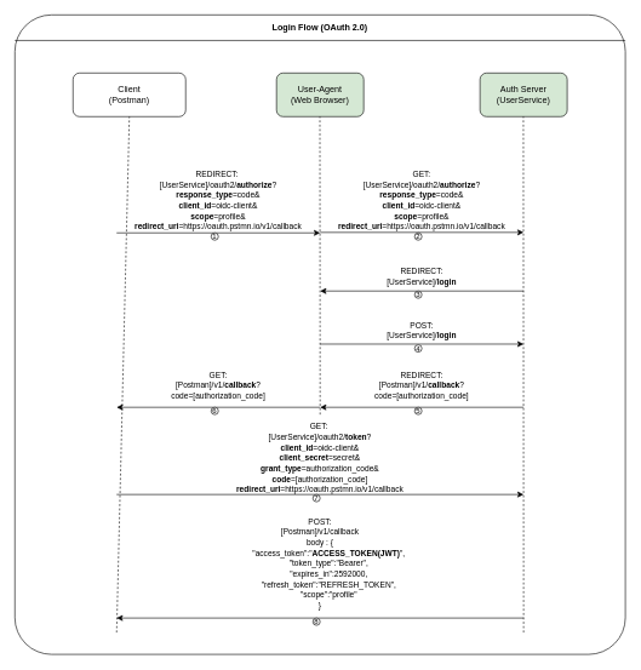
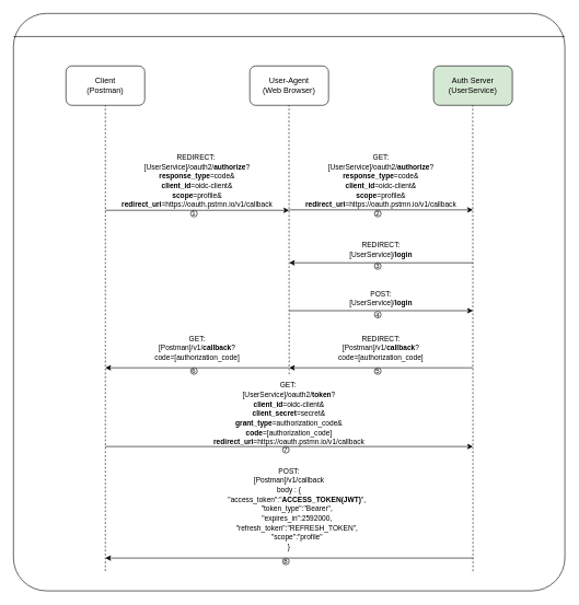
  <mxCell id="0" />
  <mxCell id="1" parent="0" />
  <mxCell id="2" value="" style="group;movable=1;resizable=1;rotatable=1;deletable=1;editable=1;locked=0;connectable=1;" parent="1" vertex="1" connectable="0"><mxGeometry x="20" y="20" width="840" height="880" as="geometry" /></mxCell>
  <mxCell id="3" value="" style="rounded=1;whiteSpace=wrap;html=1;container=0;arcSize=6;" parent="2" vertex="1"><mxGeometry width="840.0" height="880" as="geometry" /></mxCell>
  <mxCell id="4" value="" style="endArrow=none;html=1;rounded=0;exitX=0;exitY=0.25;exitDx=0;exitDy=0;entryX=1;entryY=0.25;entryDx=0;entryDy=0;" parent="2" edge="1"><mxGeometry width="50" height="50" relative="1" as="geometry"><mxPoint y="35.203" as="sourcePoint" /><mxPoint x="840.0" y="35.203" as="targetPoint" /></mxGeometry></mxCell>
- <mxCell id="5" value="&lt;b&gt;&lt;font style=&quot;font-size: 12px;&quot;&gt;Login Flow (OAuth 2.0)&lt;/font&gt;&lt;/b&gt;" style="text;html=1;align=center;verticalAlign=middle;whiteSpace=wrap;rounded=0;fontSize=8;container=0;" parent="2" vertex="1"><mxGeometry width="840" height="35.2" as="geometry" /></mxCell>
- <mxCell id="6" value="Client&lt;div&gt;(Postman)&lt;/div&gt;" style="rounded=1;whiteSpace=wrap;html=1;" parent="1" vertex="1"><mxGeometry x="100" y="100" width="155" height="60" as="geometry" /></mxCell>
- <mxCell id="7" value="User-Agent&lt;div&gt;(Web Browser)&lt;/div&gt;" style="rounded=1;whiteSpace=wrap;html=1;fillColor=#d5e8d4;" parent="1" vertex="1"><mxGeometry x="380" y="100" width="120" height="60" as="geometry" /></mxCell>
+ <mxCell id="6" value="Client&lt;div&gt;(Postman)&lt;/div&gt;" style="rounded=1;whiteSpace=wrap;html=1;" parent="1" vertex="1"><mxGeometry x="100" y="100" width="120" height="60" as="geometry" /></mxCell>
+ <mxCell id="7" value="User-Agent&lt;div&gt;(Web Browser)&lt;/div&gt;" style="rounded=1;whiteSpace=wrap;html=1;" parent="1" vertex="1"><mxGeometry x="380" y="100" width="120" height="60" as="geometry" /></mxCell>
  <mxCell id="8" value="&lt;span style=&quot;font-size: 11px; text-wrap: nowrap; background-color: rgb(255, 255, 255);&quot;&gt;REDIRECT:&amp;nbsp;&lt;/span&gt;&lt;div&gt;&lt;span style=&quot;font-size: 11px; text-wrap: nowrap; background-color: rgb(255, 255, 255);&quot;&gt;[UserService]/oauth2/&lt;b&gt;authorize&lt;/b&gt;?&lt;/span&gt;&lt;div&gt;&lt;span style=&quot;background-color: transparent; font-size: 11px; text-wrap: nowrap;&quot;&gt;&lt;b&gt;response_type&lt;/b&gt;=code&amp;amp;&lt;/span&gt;&lt;/div&gt;&lt;div&gt;&lt;span style=&quot;font-size: 11px; background-color: transparent; color: light-dark(rgb(0, 0, 0), rgb(255, 255, 255));&quot;&gt;&lt;b&gt;client_id&lt;/b&gt;=oidc-client&amp;amp;&lt;/span&gt;&lt;/div&gt;&lt;div&gt;&lt;span style=&quot;font-size: 11px; background-color: transparent; color: light-dark(rgb(0, 0, 0), rgb(255, 255, 255));&quot;&gt;&lt;b&gt;scope&lt;/b&gt;=profile&amp;amp;&lt;/span&gt;&lt;/div&gt;&lt;div&gt;&lt;span style=&quot;font-size: 11px; background-color: transparent; color: light-dark(rgb(0, 0, 0), rgb(255, 255, 255));&quot;&gt;&lt;b&gt;redirect_uri&lt;/b&gt;=&lt;/span&gt;&lt;span style=&quot;background-color: transparent; font-size: 11px;&quot;&gt;https://oauth.pstmn.io/v1/callback&lt;/span&gt;&lt;/div&gt;&lt;/div&gt;" style="text;html=1;align=center;verticalAlign=middle;whiteSpace=wrap;rounded=0;rotation=0;" parent="1" vertex="1"><mxGeometry x="160" y="230" width="280" height="90" as="geometry" /></mxCell>
  <mxCell id="9" value="" style="endArrow=none;dashed=1;html=1;rounded=0;entryX=0.5;entryY=1;entryDx=0;entryDy=0;" parent="1" target="6" edge="1"><mxGeometry width="50" height="50" relative="1" as="geometry"><mxPoint x="160" y="870" as="sourcePoint" /><mxPoint x="190" y="250" as="targetPoint" /></mxGeometry></mxCell>
  <mxCell id="10" value="" style="endArrow=none;dashed=1;html=1;rounded=0;entryX=0.5;entryY=1;entryDx=0;entryDy=0;" parent="1" edge="1"><mxGeometry width="50" height="50" relative="1" as="geometry"><mxPoint x="440" y="570" as="sourcePoint" /><mxPoint x="439.68" y="160" as="targetPoint" /></mxGeometry></mxCell>
  <mxCell id="11" value="" style="endArrow=classic;html=1;rounded=0;" parent="1" edge="1"><mxGeometry width="50" height="50" relative="1" as="geometry"><mxPoint x="160" y="320" as="sourcePoint" /><mxPoint x="440" y="320" as="targetPoint" /></mxGeometry></mxCell>
  <mxCell id="12" value="Auth Server&lt;div&gt;(UserService)&lt;/div&gt;" style="rounded=1;whiteSpace=wrap;html=1;fillColor=#d5e8d4;" parent="1" vertex="1"><mxGeometry x="660" y="100" width="120" height="60" as="geometry" /></mxCell>
  <mxCell id="13" value="" style="endArrow=none;dashed=1;html=1;rounded=0;entryX=0.5;entryY=1;entryDx=0;entryDy=0;" parent="1" edge="1"><mxGeometry width="50" height="50" relative="1" as="geometry"><mxPoint x="720" y="870" as="sourcePoint" /><mxPoint x="719.68" y="160" as="targetPoint" /></mxGeometry></mxCell>
  <mxCell id="14" value="" style="endArrow=classic;html=1;rounded=0;" parent="1" edge="1"><mxGeometry width="50" height="50" relative="1" as="geometry"><mxPoint x="440" y="319.35" as="sourcePoint" /><mxPoint x="720" y="319.35" as="targetPoint" /></mxGeometry></mxCell>
  <mxCell id="15" value="&lt;div&gt;&lt;span style=&quot;font-size: 11px; text-wrap: nowrap; background-color: rgb(255, 255, 255);&quot;&gt;GET:&lt;/span&gt;&lt;/div&gt;&lt;span style=&quot;font-size: 11px; text-wrap: nowrap; background-color: rgb(255, 255, 255);&quot;&gt;[UserService]/oauth2/&lt;b&gt;authorize&lt;/b&gt;?&lt;/span&gt;&lt;div&gt;&lt;span style=&quot;background-color: transparent; font-size: 11px; text-wrap: nowrap;&quot;&gt;&lt;b&gt;response_type&lt;/b&gt;=code&amp;amp;&lt;/span&gt;&lt;/div&gt;&lt;div&gt;&lt;span style=&quot;font-size: 11px; background-color: transparent; color: light-dark(rgb(0, 0, 0), rgb(255, 255, 255));&quot;&gt;&lt;b&gt;client_id&lt;/b&gt;=oidc-client&amp;amp;&lt;/span&gt;&lt;/div&gt;&lt;div&gt;&lt;span style=&quot;font-size: 11px; background-color: transparent; color: light-dark(rgb(0, 0, 0), rgb(255, 255, 255));&quot;&gt;&lt;b&gt;scope&lt;/b&gt;=profile&amp;amp;&lt;/span&gt;&lt;/div&gt;&lt;div&gt;&lt;span style=&quot;font-size: 11px; background-color: transparent; color: light-dark(rgb(0, 0, 0), rgb(255, 255, 255));&quot;&gt;&lt;b&gt;redirect_uri&lt;/b&gt;=&lt;/span&gt;&lt;span style=&quot;background-color: transparent; font-size: 11px;&quot;&gt;https://oauth.pstmn.io/v1/callback&lt;/span&gt;&lt;/div&gt;" style="text;html=1;align=center;verticalAlign=middle;whiteSpace=wrap;rounded=0;rotation=0;" parent="1" vertex="1"><mxGeometry x="440" y="230" width="280" height="90" as="geometry" /></mxCell>
  <mxCell id="16" value="" style="endArrow=classic;html=1;rounded=0;" parent="1" edge="1"><mxGeometry width="50" height="50" relative="1" as="geometry"><mxPoint x="720" y="400" as="sourcePoint" /><mxPoint x="440" y="400" as="targetPoint" /></mxGeometry></mxCell>
  <mxCell id="17" value="&lt;div&gt;&lt;span style=&quot;font-size: 11px; text-wrap: nowrap; background-color: rgb(255, 255, 255);&quot;&gt;REDIRECT:&lt;/span&gt;&lt;/div&gt;&lt;span style=&quot;font-size: 11px; text-wrap: nowrap; background-color: rgb(255, 255, 255);&quot;&gt;[UserService]/&lt;b&gt;login&lt;/b&gt;&lt;/span&gt;" style="text;html=1;align=center;verticalAlign=middle;whiteSpace=wrap;rounded=0;rotation=0;" parent="1" vertex="1"><mxGeometry x="440" y="360" width="280" height="40" as="geometry" /></mxCell>
  <mxCell id="18" value="&lt;div&gt;&lt;span style=&quot;font-size: 11px; text-wrap: nowrap; background-color: rgb(255, 255, 255);&quot;&gt;POST:&lt;/span&gt;&lt;/div&gt;&lt;span style=&quot;font-size: 11px; text-wrap: nowrap; background-color: rgb(255, 255, 255);&quot;&gt;[UserService]/&lt;b&gt;login&lt;/b&gt;&lt;/span&gt;" style="text;html=1;align=center;verticalAlign=middle;whiteSpace=wrap;rounded=0;rotation=0;" parent="1" vertex="1"><mxGeometry x="440" y="434" width="280" height="40" as="geometry" /></mxCell>
  <mxCell id="19" value="" style="endArrow=classic;html=1;rounded=0;" parent="1" edge="1"><mxGeometry width="50" height="50" relative="1" as="geometry"><mxPoint x="440" y="473" as="sourcePoint" /><mxPoint x="720" y="473" as="targetPoint" /></mxGeometry></mxCell>
  <mxCell id="20" value="&lt;div&gt;&lt;span style=&quot;font-size: 11px; text-wrap: nowrap; background-color: rgb(255, 255, 255);&quot;&gt;REDIRECT:&lt;/span&gt;&lt;/div&gt;&lt;span style=&quot;font-size: 11px; text-wrap: nowrap; background-color: rgb(255, 255, 255);&quot;&gt;[Postman]/v1/&lt;b&gt;callback&lt;/b&gt;?&lt;/span&gt;&lt;div&gt;&lt;span style=&quot;font-size: 11px; text-wrap: nowrap; background-color: rgb(255, 255, 255);&quot;&gt;code=[authorization_code]&lt;/span&gt;&lt;/div&gt;" style="text;html=1;align=center;verticalAlign=middle;whiteSpace=wrap;rounded=0;rotation=0;" parent="1" vertex="1"><mxGeometry x="440" y="510" width="280" height="40" as="geometry" /></mxCell>
  <mxCell id="21" value="" style="endArrow=classic;html=1;rounded=0;" parent="1" edge="1"><mxGeometry width="50" height="50" relative="1" as="geometry"><mxPoint x="720" y="560" as="sourcePoint" /><mxPoint x="440" y="560" as="targetPoint" /></mxGeometry></mxCell>
  <mxCell id="22" value="&lt;div&gt;&lt;span style=&quot;font-size: 11px; text-wrap: nowrap; background-color: rgb(255, 255, 255);&quot;&gt;GET:&lt;/span&gt;&lt;/div&gt;&lt;span style=&quot;font-size: 11px; text-wrap: nowrap; background-color: rgb(255, 255, 255);&quot;&gt;[Postman]/v1/&lt;b&gt;callback&lt;/b&gt;?&lt;/span&gt;&lt;div&gt;&lt;span style=&quot;font-size: 11px; text-wrap: nowrap; background-color: rgb(255, 255, 255);&quot;&gt;code=[authorization_code]&lt;/span&gt;&lt;/div&gt;" style="text;html=1;align=center;verticalAlign=middle;whiteSpace=wrap;rounded=0;rotation=0;" parent="1" vertex="1"><mxGeometry x="160" y="510" width="280" height="40" as="geometry" /></mxCell>
  <mxCell id="23" value="" style="endArrow=classic;html=1;rounded=0;" parent="1" edge="1"><mxGeometry width="50" height="50" relative="1" as="geometry"><mxPoint x="440" y="560" as="sourcePoint" /><mxPoint x="160" y="560" as="targetPoint" /></mxGeometry></mxCell>
  <mxCell id="24" value="&lt;span style=&quot;font-size: 11px; text-wrap: nowrap; background-color: rgb(255, 255, 255);&quot;&gt;GET:&amp;nbsp;&lt;/span&gt;&lt;div&gt;&lt;span style=&quot;font-size: 11px; text-wrap: nowrap; background-color: rgb(255, 255, 255);&quot;&gt;[UserService]/oauth2/&lt;b&gt;token&lt;/b&gt;?&lt;/span&gt;&lt;div&gt;&lt;span style=&quot;font-size: 11px; background-color: transparent; color: light-dark(rgb(0, 0, 0), rgb(255, 255, 255));&quot;&gt;&lt;b&gt;client_id&lt;/b&gt;=oidc-client&amp;amp;&lt;/span&gt;&lt;/div&gt;&lt;div&gt;&lt;span style=&quot;font-size: 11px; background-color: transparent; color: light-dark(rgb(0, 0, 0), rgb(255, 255, 255));&quot;&gt;&lt;b&gt;client_secret&lt;/b&gt;=secret&amp;amp;&lt;/span&gt;&lt;/div&gt;&lt;div&gt;&lt;div&gt;&lt;span style=&quot;background-color: transparent; font-size: 11px; text-wrap: nowrap;&quot;&gt;&lt;b&gt;grant_type&lt;/b&gt;=authorization_code&amp;amp;&lt;/span&gt;&lt;/div&gt;&lt;div&gt;&lt;span style=&quot;font-size: 11px; text-wrap: nowrap; background-color: rgb(255, 255, 255);&quot;&gt;&lt;b&gt;code&lt;/b&gt;=[authorization_code]&lt;/span&gt;&lt;/div&gt;&lt;/div&gt;&lt;div&gt;&lt;span style=&quot;font-size: 11px; background-color: transparent; color: light-dark(rgb(0, 0, 0), rgb(255, 255, 255));&quot;&gt;&lt;b&gt;redirect_uri&lt;/b&gt;=&lt;/span&gt;&lt;span style=&quot;background-color: transparent; font-size: 11px;&quot;&gt;https://oauth.pstmn.io/v1/callback&lt;/span&gt;&lt;/div&gt;&lt;/div&gt;" style="text;html=1;align=center;verticalAlign=middle;whiteSpace=wrap;rounded=0;rotation=0;" parent="1" vertex="1"><mxGeometry x="300" y="580" width="280" height="100" as="geometry" /></mxCell>
  <mxCell id="25" value="" style="endArrow=classic;html=1;rounded=0;" parent="1" edge="1"><mxGeometry width="50" height="50" relative="1" as="geometry"><mxPoint x="160" y="680" as="sourcePoint" /><mxPoint x="720" y="680" as="targetPoint" /></mxGeometry></mxCell>
  <mxCell id="26" value="&lt;div&gt;&lt;span style=&quot;font-size: 11px; text-wrap: nowrap; background-color: rgb(255, 255, 255);&quot;&gt;POST:&lt;/span&gt;&lt;/div&gt;&lt;span style=&quot;text-wrap: nowrap; font-size: 11px; background-color: rgb(255, 255, 255);&quot;&gt;[Postman]/v1/callback&lt;br&gt;&lt;/span&gt;&lt;div&gt;&lt;span style=&quot;text-wrap: nowrap; font-size: 11px; background-color: rgb(255, 255, 255);&quot;&gt;body :&amp;nbsp;&lt;/span&gt;&lt;span style=&quot;background-color: transparent; font-size: 11px; text-wrap: nowrap;&quot;&gt;{&lt;/span&gt;&lt;/div&gt;&lt;div&gt;&lt;span style=&quot;font-size: 11px; white-space-collapse: collapse;&quot;&gt;&lt;span style=&quot;white-space:pre&quot;&gt;&#09;&lt;/span&gt;&quot;access_token&quot;:&quot;&lt;b&gt;ACCESS_TOKEN(JWT)&lt;/b&gt;&quot;,&lt;/span&gt;&lt;/div&gt;&lt;div&gt;&lt;span style=&quot;font-size: 11px; white-space-collapse: collapse;&quot;&gt;&lt;span style=&quot;white-space:pre&quot;&gt;&#09;&lt;/span&gt;&quot;token_type&quot;:&quot;Bearer&quot;,&lt;/span&gt;&lt;/div&gt;&lt;div&gt;&lt;span style=&quot;font-size: 11px; white-space-collapse: collapse;&quot;&gt;&lt;span style=&quot;white-space:pre&quot;&gt;&#09;&lt;/span&gt;&quot;expires_in&quot;:2592000,&lt;/span&gt;&lt;/div&gt;&lt;div&gt;&lt;span style=&quot;font-size: 11px; white-space-collapse: collapse;&quot;&gt;&lt;span style=&quot;white-space:pre&quot;&gt;&#09;&lt;/span&gt;&quot;refresh_token&quot;:&quot;REFRESH_TOKEN&quot;,&lt;/span&gt;&lt;/div&gt;&lt;div&gt;&lt;span style=&quot;font-size: 11px; white-space-collapse: collapse;&quot;&gt;&lt;span style=&quot;white-space:pre&quot;&gt;&#09;&lt;/span&gt;&quot;scope&quot;:&quot;profile&quot;&lt;/span&gt;&lt;/div&gt;&lt;div&gt;&lt;span style=&quot;font-size: 11px; text-wrap: nowrap;&quot;&gt;}&lt;/span&gt;&lt;/div&gt;" style="text;html=1;align=center;verticalAlign=middle;whiteSpace=wrap;rounded=0;rotation=0;" parent="1" vertex="1"><mxGeometry x="300" y="710" width="280" height="130" as="geometry" /></mxCell>
  <mxCell id="27" value="" style="endArrow=classic;html=1;rounded=0;" parent="1" edge="1"><mxGeometry width="50" height="50" relative="1" as="geometry"><mxPoint x="720" y="850" as="sourcePoint" /><mxPoint x="160" y="850" as="targetPoint" /></mxGeometry></mxCell>
  <mxCell id="28" value="" style="group" parent="1" vertex="1" connectable="0"><mxGeometry x="290" y="320" width="10" height="10" as="geometry" /></mxCell>
  <mxCell id="29" value="" style="ellipse;whiteSpace=wrap;html=1;aspect=fixed;strokeWidth=1;" parent="28" vertex="1"><mxGeometry width="10" height="10" as="geometry" /></mxCell>
  <mxCell id="30" value="&lt;font style=&quot;font-size: 10px;&quot;&gt;1&lt;/font&gt;" style="text;html=1;align=center;verticalAlign=middle;whiteSpace=wrap;rounded=0;perimeter=ellipsePerimeter;" parent="28" vertex="1"><mxGeometry width="10" height="10" as="geometry" /></mxCell>
  <mxCell id="31" value="" style="group" parent="1" vertex="1" connectable="0"><mxGeometry x="570" y="320" width="10" height="10" as="geometry" /></mxCell>
  <mxCell id="32" value="" style="ellipse;whiteSpace=wrap;html=1;aspect=fixed;strokeWidth=1;" parent="31" vertex="1"><mxGeometry width="10" height="10" as="geometry" /></mxCell>
  <mxCell id="33" value="&lt;font style=&quot;font-size: 10px;&quot;&gt;2&lt;/font&gt;" style="text;html=1;align=center;verticalAlign=middle;whiteSpace=wrap;rounded=0;perimeter=ellipsePerimeter;" parent="31" vertex="1"><mxGeometry width="10" height="10" as="geometry" /></mxCell>
  <mxCell id="34" value="" style="group" parent="1" vertex="1" connectable="0"><mxGeometry x="570" y="400" width="10" height="10" as="geometry" /></mxCell>
  <mxCell id="35" value="" style="ellipse;whiteSpace=wrap;html=1;aspect=fixed;strokeWidth=1;" parent="34" vertex="1"><mxGeometry width="10" height="10" as="geometry" /></mxCell>
  <mxCell id="36" value="&lt;font style=&quot;font-size: 10px;&quot;&gt;3&lt;/font&gt;" style="text;html=1;align=center;verticalAlign=middle;whiteSpace=wrap;rounded=0;perimeter=ellipsePerimeter;" parent="34" vertex="1"><mxGeometry width="10" height="10" as="geometry" /></mxCell>
  <mxCell id="37" value="" style="group" parent="1" vertex="1" connectable="0"><mxGeometry x="570" y="474" width="10" height="10" as="geometry" /></mxCell>
  <mxCell id="38" value="" style="ellipse;whiteSpace=wrap;html=1;aspect=fixed;strokeWidth=1;" parent="37" vertex="1"><mxGeometry width="10" height="10" as="geometry" /></mxCell>
  <mxCell id="39" value="&lt;font style=&quot;font-size: 10px;&quot;&gt;4&lt;/font&gt;" style="text;html=1;align=center;verticalAlign=middle;whiteSpace=wrap;rounded=0;perimeter=ellipsePerimeter;" parent="37" vertex="1"><mxGeometry width="10" height="10" as="geometry" /></mxCell>
  <mxCell id="40" value="" style="group" parent="1" vertex="1" connectable="0"><mxGeometry x="570" y="560" width="10" height="10" as="geometry" /></mxCell>
  <mxCell id="41" value="" style="ellipse;whiteSpace=wrap;html=1;aspect=fixed;strokeWidth=1;" parent="40" vertex="1"><mxGeometry width="10" height="10" as="geometry" /></mxCell>
  <mxCell id="42" value="&lt;font style=&quot;font-size: 10px;&quot;&gt;5&lt;/font&gt;" style="text;html=1;align=center;verticalAlign=middle;whiteSpace=wrap;rounded=0;perimeter=ellipsePerimeter;" parent="40" vertex="1"><mxGeometry width="10" height="10" as="geometry" /></mxCell>
  <mxCell id="43" value="" style="group" parent="1" vertex="1" connectable="0"><mxGeometry x="290" y="560" width="10" height="10" as="geometry" /></mxCell>
  <mxCell id="44" value="" style="ellipse;whiteSpace=wrap;html=1;aspect=fixed;strokeWidth=1;" parent="43" vertex="1"><mxGeometry width="10" height="10" as="geometry" /></mxCell>
  <mxCell id="45" value="&lt;font style=&quot;font-size: 10px;&quot;&gt;6&lt;/font&gt;" style="text;html=1;align=center;verticalAlign=middle;whiteSpace=wrap;rounded=0;perimeter=ellipsePerimeter;" parent="43" vertex="1"><mxGeometry width="10" height="10" as="geometry" /></mxCell>
  <mxCell id="46" value="" style="group" parent="1" vertex="1" connectable="0"><mxGeometry x="430" y="680" width="10" height="10" as="geometry" /></mxCell>
  <mxCell id="47" value="" style="ellipse;whiteSpace=wrap;html=1;aspect=fixed;strokeWidth=1;" parent="46" vertex="1"><mxGeometry width="10" height="10" as="geometry" /></mxCell>
  <mxCell id="48" value="&lt;font style=&quot;font-size: 10px;&quot;&gt;7&lt;/font&gt;" style="text;html=1;align=center;verticalAlign=middle;whiteSpace=wrap;rounded=0;perimeter=ellipsePerimeter;" parent="46" vertex="1"><mxGeometry width="10" height="10" as="geometry" /></mxCell>
  <mxCell id="49" value="" style="group" parent="1" vertex="1" connectable="0"><mxGeometry x="430" y="850" width="10" height="10" as="geometry" /></mxCell>
  <mxCell id="50" value="" style="ellipse;whiteSpace=wrap;html=1;aspect=fixed;strokeWidth=1;" parent="49" vertex="1"><mxGeometry width="10" height="10" as="geometry" /></mxCell>
  <mxCell id="51" value="&lt;font style=&quot;font-size: 10px;&quot;&gt;8&lt;/font&gt;" style="text;html=1;align=center;verticalAlign=middle;whiteSpace=wrap;rounded=0;perimeter=ellipsePerimeter;" parent="49" vertex="1"><mxGeometry width="10" height="10" as="geometry" /></mxCell>
